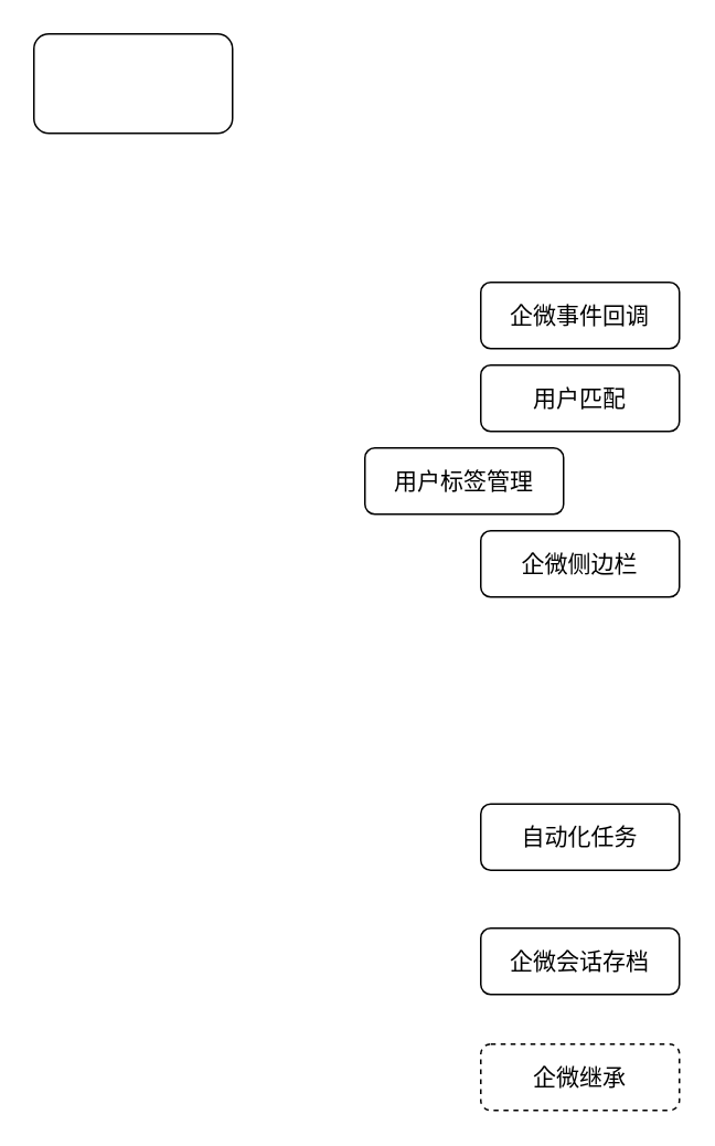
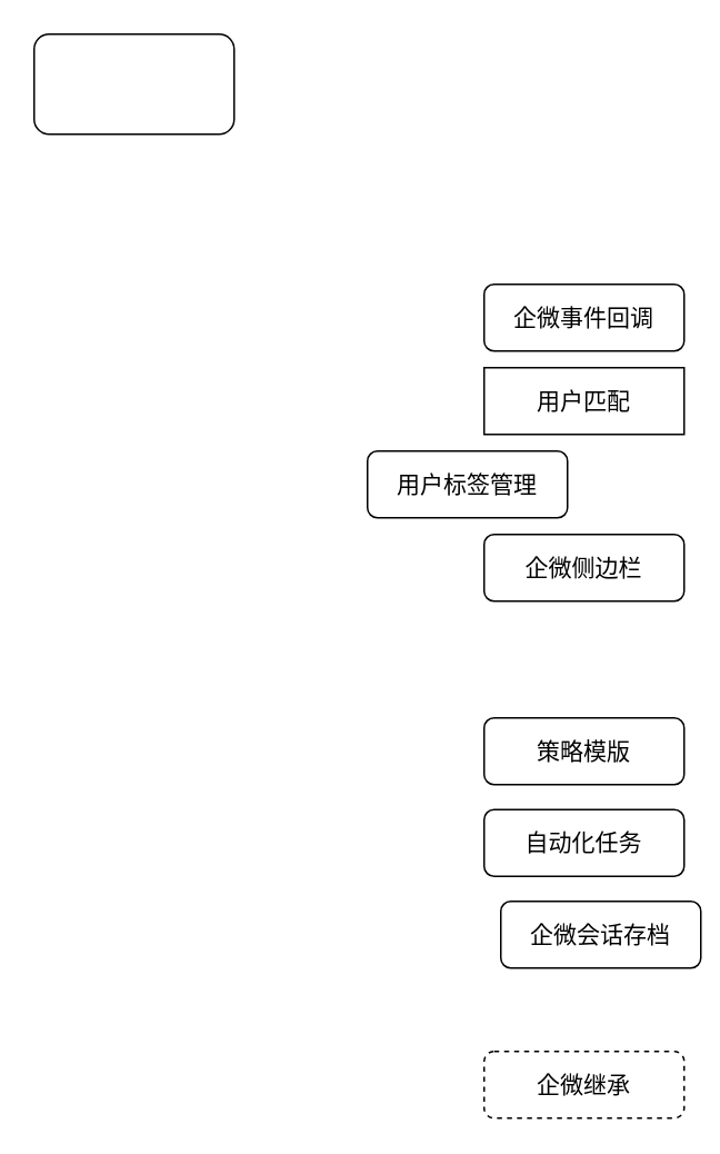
  <mxCell id="0" />
  <mxCell id="1" parent="0" />
  <mxCell id="2" value="" style="rounded=1;whiteSpace=wrap;html=1;" vertex="1" parent="1"><mxGeometry x="20" y="20" width="120" height="60" as="geometry" /></mxCell>
  <mxCell id="3" value="&lt;font style=&quot;font-size: 14px;&quot;&gt;企微事件回调&lt;/font&gt;" style="rounded=1;whiteSpace=wrap;html=1;" vertex="1" parent="1"><mxGeometry x="290" y="170" width="120" height="40" as="geometry" /></mxCell>
- <mxCell id="4" value="&lt;font style=&quot;font-size: 14px;&quot;&gt;用户匹配&lt;/font&gt;" style="rounded=1;whiteSpace=wrap;html=1;" vertex="1" parent="1"><mxGeometry x="290" y="220" width="120" height="40" as="geometry" /></mxCell>
+ <mxCell id="4" value="&lt;font style=&quot;font-size: 14px;&quot;&gt;用户匹配&lt;/font&gt;" style="whiteSpace=wrap;html=1;rounded=0;" vertex="1" parent="1"><mxGeometry x="290" y="220" width="120" height="40" as="geometry" /></mxCell>
  <mxCell id="5" value="&lt;font style=&quot;font-size: 14px;&quot;&gt;用户标签管理&lt;/font&gt;" style="rounded=1;whiteSpace=wrap;html=1;" vertex="1" parent="1"><mxGeometry x="220" y="270" width="120" height="40" as="geometry" /></mxCell>
  <mxCell id="6" value="&lt;span style=&quot;font-size: 14px;&quot;&gt;企微侧边栏&lt;/span&gt;" style="rounded=1;whiteSpace=wrap;html=1;" vertex="1" parent="1"><mxGeometry x="290" y="320" width="120" height="40" as="geometry" /></mxCell>
+ <mxCell id="7" value="&lt;span style=&quot;font-size: 14px;&quot;&gt;策略模版&lt;/span&gt;" style="rounded=1;whiteSpace=wrap;html=1;" vertex="1" parent="1"><mxGeometry x="290" y="430" width="120" height="40" as="geometry" /></mxCell>
  <mxCell id="8" value="&lt;span style=&quot;font-size: 14px;&quot;&gt;自动化任务&lt;/span&gt;" style="rounded=1;whiteSpace=wrap;html=1;" vertex="1" parent="1"><mxGeometry x="290" y="485" width="120" height="40" as="geometry" /></mxCell>
- <mxCell id="9" value="&lt;span style=&quot;font-size: 14px;&quot;&gt;企微会话存档&lt;/span&gt;" style="rounded=1;whiteSpace=wrap;html=1;" vertex="1" parent="1"><mxGeometry x="290" y="560" width="120" height="40" as="geometry" /></mxCell>
+ <mxCell id="9" value="&lt;span style=&quot;font-size: 14px;&quot;&gt;企微会话存档&lt;/span&gt;" style="rounded=1;whiteSpace=wrap;html=1;" vertex="1" parent="1"><mxGeometry x="300" y="540" width="120" height="40" as="geometry" /></mxCell>
  <mxCell id="10" value="&lt;span style=&quot;font-size: 14px;&quot;&gt;企微继承&lt;/span&gt;" style="rounded=1;whiteSpace=wrap;html=1;dashed=1;" vertex="1" parent="1"><mxGeometry x="290" y="630" width="120" height="40" as="geometry" /></mxCell>
